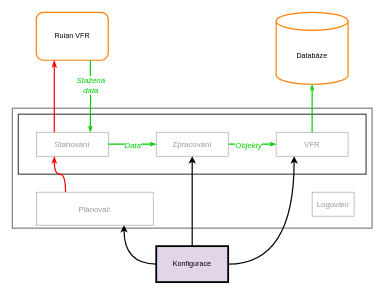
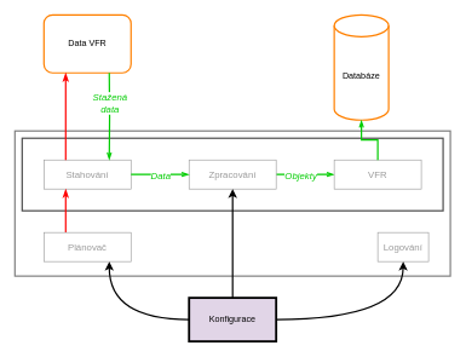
  <mxCell id="0" />
  <mxCell id="1" parent="0" />
  <mxCell id="2" value="" style="rounded=0;whiteSpace=wrap;html=1;fillColor=none;strokeColor=#808080;strokeWidth=2;" vertex="1" parent="1"><mxGeometry x="20" y="180" width="600" height="200" as="geometry" /></mxCell>
  <mxCell id="3" value="" style="rounded=0;whiteSpace=wrap;html=1;fillColor=none;strokeColor=#4D4D4D;strokeWidth=2;" vertex="1" parent="1"><mxGeometry x="30" y="190" width="580" height="100" as="geometry" /></mxCell>
- <mxCell id="4" value="Ruian VFR" style="rounded=1;whiteSpace=wrap;html=1;strokeWidth=2;strokeColor=#FF8000;gradientColor=none;" vertex="1" parent="1"><mxGeometry x="60" y="20" width="120" height="80" as="geometry" /></mxCell>
+ <mxCell id="4" value="Data VFR" style="rounded=1;whiteSpace=wrap;html=1;strokeWidth=2;strokeColor=#FF8000;gradientColor=none;" vertex="1" parent="1"><mxGeometry x="60" y="20" width="120" height="80" as="geometry" /></mxCell>
  <mxCell id="5" value="Stahování" style="rounded=0;whiteSpace=wrap;html=1;fillColor=default;strokeColor=#999999;fontSize=13;labelBackgroundColor=default;fontColor=#999999;" vertex="1" parent="1"><mxGeometry x="60" y="220" width="120" height="40" as="geometry" /></mxCell>
  <mxCell id="6" style="edgeStyle=orthogonalEdgeStyle;rounded=0;orthogonalLoop=1;jettySize=auto;html=1;strokeColor=#00CC00;strokeWidth=2;endArrow=openThin;endFill=0;" edge="1" parent="1" source="9" target="10"><mxGeometry relative="1" as="geometry" /></mxCell>
  <mxCell id="7" value="Objekty" style="edgeLabel;html=1;align=center;verticalAlign=middle;resizable=0;points=[];" vertex="1" connectable="0" parent="6"><mxGeometry x="-0.178" y="-2" relative="1" as="geometry"><mxPoint y="-2" as="offset" /></mxGeometry></mxCell>
  <mxCell id="8" value="Objekty" style="edgeLabel;html=1;align=center;verticalAlign=middle;resizable=0;points=[];fontSize=13;fontColor=#00CC00;fontStyle=2" vertex="1" connectable="0" parent="6"><mxGeometry x="-0.178" y="-2" relative="1" as="geometry"><mxPoint y="-2" as="offset" /></mxGeometry></mxCell>
  <mxCell id="9" value="Zpracování" style="rounded=0;whiteSpace=wrap;html=1;fillColor=default;strokeColor=#999999;fontSize=13;labelBackgroundColor=default;fontColor=#999999;" vertex="1" parent="1"><mxGeometry x="260" y="220" width="120" height="40" as="geometry" /></mxCell>
  <mxCell id="10" value="VFR" style="rounded=0;whiteSpace=wrap;html=1;fillColor=default;strokeColor=#999999;fontSize=13;labelBackgroundColor=default;fontColor=#999999;" vertex="1" parent="1"><mxGeometry x="460" y="220" width="120" height="40" as="geometry" /></mxCell>
- <mxCell id="11" value="Databáze" style="shape=cylinder3;whiteSpace=wrap;html=1;boundedLbl=1;backgroundOutline=1;size=15;rounded=1;strokeColor=#FF8000;strokeWidth=2;align=center;verticalAlign=middle;fontFamily=Helvetica;fontSize=12;fontColor=default;fillColor=default;gradientColor=none;" vertex="1" parent="1"><mxGeometry x="460" y="20" width="120" height="120" as="geometry" /></mxCell>
+ <mxCell id="11" value="Databáze" style="shape=cylinder3;whiteSpace=wrap;html=1;boundedLbl=1;backgroundOutline=1;size=15;rounded=1;strokeColor=#FF8000;strokeWidth=2;align=center;verticalAlign=middle;fontFamily=Helvetica;fontSize=12;fontColor=default;fillColor=default;gradientColor=none;" vertex="1" parent="1"><mxGeometry x="460" y="20" width="75" height="145" as="geometry" /></mxCell>
  <mxCell id="12" style="edgeStyle=orthogonalEdgeStyle;rounded=0;orthogonalLoop=1;jettySize=auto;html=1;exitX=0.5;exitY=0;exitDx=0;exitDy=0;entryX=0.5;entryY=1;entryDx=0;entryDy=0;entryPerimeter=0;strokeColor=#00CC00;strokeWidth=2;endArrow=openThin;endFill=0;" edge="1" parent="1" source="10" target="11"><mxGeometry relative="1" as="geometry" /></mxCell>
  <mxCell id="13" value="Logování" style="rounded=0;whiteSpace=wrap;html=1;fillColor=default;strokeColor=#999999;fontSize=13;labelBackgroundColor=default;fontColor=#999999;" vertex="1" parent="1"><mxGeometry x="520" y="320" width="70" height="40" as="geometry" /></mxCell>
  <mxCell id="14" style="edgeStyle=orthogonalEdgeStyle;rounded=0;orthogonalLoop=1;jettySize=auto;html=1;exitX=0.25;exitY=0;exitDx=0;exitDy=0;entryX=0.25;entryY=1;entryDx=0;entryDy=0;curved=1;strokeColor=#FF0000;strokeWidth=2;endArrow=classicThin;endFill=1;" edge="1" parent="1" source="15" target="5"><mxGeometry relative="1" as="geometry"><Array as="points" /></mxGeometry></mxCell>
- <mxCell id="15" value="Plánovač" style="rounded=0;whiteSpace=wrap;html=1;fillColor=default;strokeColor=#999999;fontSize=13;labelBackgroundColor=default;fontColor=#999999;" vertex="1" parent="1"><mxGeometry x="60" y="320" width="195" height="55" as="geometry" /></mxCell>
+ <mxCell id="15" value="Plánovač" style="rounded=0;whiteSpace=wrap;html=1;fillColor=default;strokeColor=#999999;fontSize=13;labelBackgroundColor=default;fontColor=#999999;" vertex="1" parent="1"><mxGeometry x="60" y="320" width="120" height="40" as="geometry" /></mxCell>
  <mxCell id="16" style="edgeStyle=orthogonalEdgeStyle;rounded=0;orthogonalLoop=1;jettySize=auto;html=1;exitX=0;exitY=0.5;exitDx=0;exitDy=0;entryX=0.75;entryY=1;entryDx=0;entryDy=0;curved=1;strokeWidth=2;strokeColor=#000000;" edge="1" parent="1" source="19" target="15"><mxGeometry relative="1" as="geometry" /></mxCell>
  <mxCell id="17" style="edgeStyle=orthogonalEdgeStyle;rounded=0;orthogonalLoop=1;jettySize=auto;html=1;strokeColor=#000000;strokeWidth=2;align=center;verticalAlign=middle;fontFamily=Helvetica;fontSize=11;fontColor=default;labelBackgroundColor=default;endArrow=classic;curved=1;" edge="1" parent="1" source="19" target="9"><mxGeometry relative="1" as="geometry" /></mxCell>
- <mxCell id="18" style="edgeStyle=orthogonalEdgeStyle;rounded=0;orthogonalLoop=1;jettySize=auto;html=1;entryX=0.25;entryY=1;entryDx=0;entryDy=0;strokeColor=#000000;strokeWidth=2;align=center;verticalAlign=middle;fontFamily=Helvetica;fontSize=11;fontColor=default;labelBackgroundColor=default;endArrow=classic;curved=1;" edge="1" parent="1" source="19" target="10"><mxGeometry relative="1" as="geometry" /></mxCell>
+ <mxCell id="18" style="edgeStyle=orthogonalEdgeStyle;rounded=0;orthogonalLoop=1;jettySize=auto;html=1;strokeColor=#000000;strokeWidth=2;align=center;verticalAlign=middle;fontFamily=Helvetica;fontSize=11;fontColor=default;labelBackgroundColor=default;endArrow=classic;curved=1;" edge="1" parent="1" source="19" target="13"><mxGeometry relative="1" as="geometry" /></mxCell>
  <mxCell id="19" value="Konfigurace" style="rounded=0;whiteSpace=wrap;html=1;strokeColor=#000000;strokeWidth=3;fillColor=#e1d5e7;" vertex="1" parent="1"><mxGeometry x="260" y="410" width="120" height="60" as="geometry" /></mxCell>
  <mxCell id="20" style="edgeStyle=orthogonalEdgeStyle;rounded=0;orthogonalLoop=1;jettySize=auto;html=1;exitX=0.5;exitY=1;exitDx=0;exitDy=0;" edge="1" parent="1" source="15" target="15"><mxGeometry relative="1" as="geometry" /></mxCell>
  <mxCell id="21" style="edgeStyle=orthogonalEdgeStyle;rounded=0;orthogonalLoop=1;jettySize=auto;html=1;exitX=0.25;exitY=0;exitDx=0;exitDy=0;entryX=0.25;entryY=1;entryDx=0;entryDy=0;strokeColor=#FF0000;strokeWidth=2;align=center;verticalAlign=middle;fontFamily=Helvetica;fontSize=11;fontColor=default;labelBackgroundColor=default;endArrow=classicThin;endFill=1;curved=1;" edge="1" parent="1"><mxGeometry relative="1" as="geometry"><mxPoint x="90" y="220" as="sourcePoint" /><mxPoint x="90" y="100" as="targetPoint" /></mxGeometry></mxCell>
  <mxCell id="22" style="edgeStyle=orthogonalEdgeStyle;rounded=0;orthogonalLoop=1;jettySize=auto;html=1;exitX=0.75;exitY=1;exitDx=0;exitDy=0;strokeColor=#00CC00;strokeWidth=2;endArrow=openThin;endFill=0;entryX=0.75;entryY=0;entryDx=0;entryDy=0;" edge="1" parent="1" target="5"><mxGeometry relative="1" as="geometry"><mxPoint x="150" y="100" as="sourcePoint" /><mxPoint x="150" y="220" as="targetPoint" /><Array as="points" /></mxGeometry></mxCell>
  <mxCell id="23" value="Stažená&lt;br style=&quot;font-size: 13px;&quot;&gt;data" style="edgeLabel;html=1;align=center;verticalAlign=middle;resizable=0;points=[];fontSize=13;fontColor=#00CC00;fontStyle=2" vertex="1" connectable="0" parent="22"><mxGeometry x="-0.211" y="-3" relative="1" as="geometry"><mxPoint x="3" y="-7" as="offset" /></mxGeometry></mxCell>
  <mxCell id="24" style="edgeStyle=orthogonalEdgeStyle;rounded=0;orthogonalLoop=1;jettySize=auto;html=1;exitX=1;exitY=0.5;exitDx=0;exitDy=0;entryX=0;entryY=0.5;entryDx=0;entryDy=0;strokeColor=#00CC00;strokeWidth=2;endArrow=openThin;endFill=0;" edge="1" parent="1"><mxGeometry relative="1" as="geometry"><mxPoint x="180" y="240" as="sourcePoint" /><mxPoint x="260" y="240" as="targetPoint" /><Array as="points"><mxPoint x="210" y="240" /><mxPoint x="210" y="240" /></Array></mxGeometry></mxCell>
  <mxCell id="25" value="Data" style="edgeLabel;html=1;align=center;verticalAlign=middle;resizable=0;points=[];fontSize=13;fontColor=#00CC00;fontStyle=2" vertex="1" connectable="0" parent="24"><mxGeometry x="-0.167" y="4" relative="1" as="geometry"><mxPoint x="7" y="4" as="offset" /></mxGeometry></mxCell>
